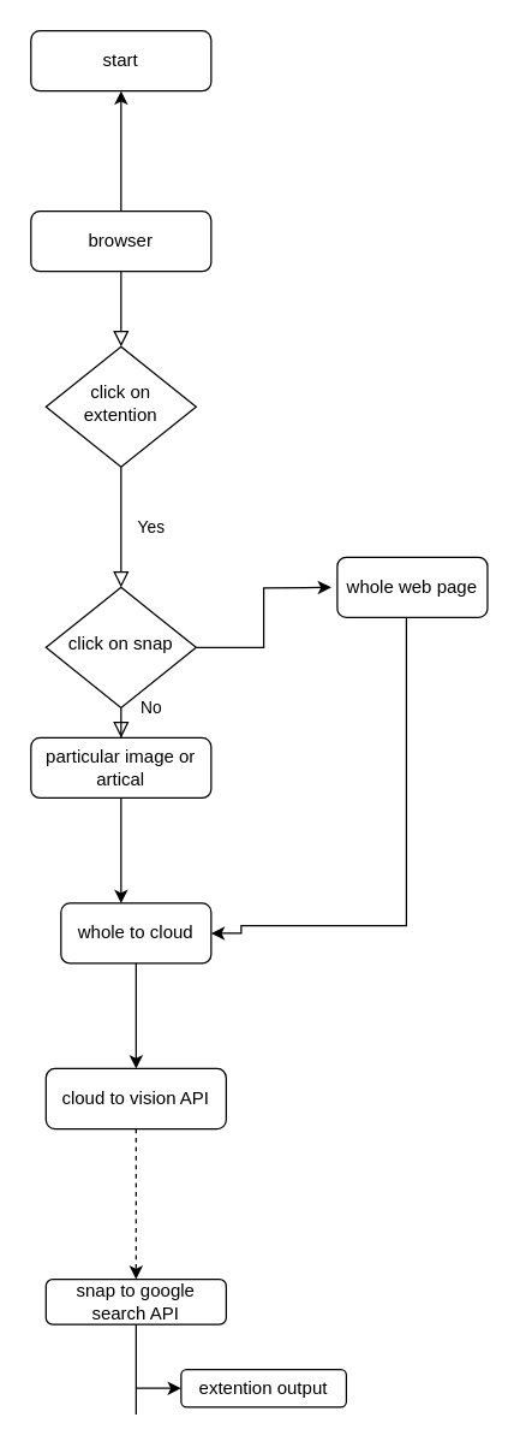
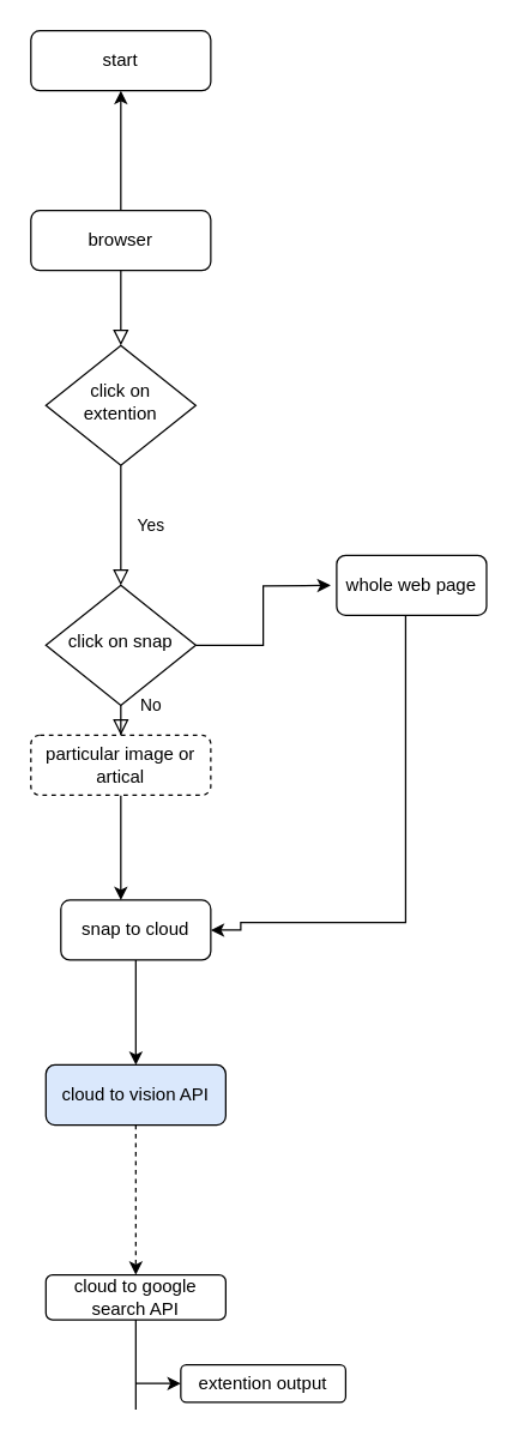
  <mxCell id="0" />
  <mxCell id="1" parent="0" />
  <mxCell id="2" value="" style="rounded=0;html=1;jettySize=auto;orthogonalLoop=1;fontSize=11;endArrow=block;endFill=0;endSize=8;strokeWidth=1;shadow=0;labelBackgroundColor=none;edgeStyle=orthogonalEdgeStyle;" parent="1" source="4" target="6" edge="1"><mxGeometry relative="1" as="geometry" /></mxCell>
  <mxCell id="3" value="" style="edgeStyle=orthogonalEdgeStyle;rounded=0;orthogonalLoop=1;jettySize=auto;html=1;" edge="1" parent="1" source="4" target="20"><mxGeometry relative="1" as="geometry" /></mxCell>
  <mxCell id="4" value="browser" style="rounded=1;whiteSpace=wrap;html=1;fontSize=12;glass=0;strokeWidth=1;shadow=0;" parent="1" vertex="1"><mxGeometry x="20" y="140" width="120" height="40" as="geometry" /></mxCell>
  <mxCell id="5" value="Yes" style="rounded=0;html=1;jettySize=auto;orthogonalLoop=1;fontSize=11;endArrow=block;endFill=0;endSize=8;strokeWidth=1;shadow=0;labelBackgroundColor=none;edgeStyle=orthogonalEdgeStyle;" parent="1" source="6" target="9" edge="1"><mxGeometry y="20" relative="1" as="geometry"><mxPoint as="offset" /></mxGeometry></mxCell>
  <mxCell id="6" value="click on extention" style="rhombus;whiteSpace=wrap;html=1;shadow=0;fontFamily=Helvetica;fontSize=12;align=center;strokeWidth=1;spacing=6;spacingTop=-4;" parent="1" vertex="1"><mxGeometry x="30" y="230" width="100" height="80" as="geometry" /></mxCell>
  <mxCell id="7" value="No" style="rounded=0;html=1;jettySize=auto;orthogonalLoop=1;fontSize=11;endArrow=block;endFill=0;endSize=8;strokeWidth=1;shadow=0;labelBackgroundColor=none;edgeStyle=orthogonalEdgeStyle;" parent="1" source="9" target="11" edge="1"><mxGeometry x="0.333" y="20" relative="1" as="geometry"><mxPoint as="offset" /></mxGeometry></mxCell>
  <mxCell id="8" value="" style="edgeStyle=orthogonalEdgeStyle;rounded=0;orthogonalLoop=1;jettySize=auto;html=1;" edge="1" parent="1" source="9"><mxGeometry relative="1" as="geometry"><mxPoint x="220" y="390" as="targetPoint" /></mxGeometry></mxCell>
  <mxCell id="9" value="click on snap" style="rhombus;whiteSpace=wrap;html=1;shadow=0;fontFamily=Helvetica;fontSize=12;align=center;strokeWidth=1;spacing=6;spacingTop=-4;" parent="1" vertex="1"><mxGeometry x="30" y="390" width="100" height="80" as="geometry" /></mxCell>
  <mxCell id="10" value="" style="edgeStyle=orthogonalEdgeStyle;rounded=0;orthogonalLoop=1;jettySize=auto;html=1;" edge="1" parent="1" source="11" target="15"><mxGeometry relative="1" as="geometry"><Array as="points"><mxPoint x="80" y="590" /><mxPoint x="80" y="590" /></Array></mxGeometry></mxCell>
- <mxCell id="11" value="particular image or artical" style="rounded=1;whiteSpace=wrap;html=1;fontSize=12;glass=0;strokeWidth=1;shadow=0;" parent="1" vertex="1"><mxGeometry x="20" y="490" width="120" height="40" as="geometry" /></mxCell>
+ <mxCell id="11" value="particular image or artical" style="rounded=1;whiteSpace=wrap;html=1;fontSize=12;glass=0;strokeWidth=1;shadow=0;dashed=1;" parent="1" vertex="1"><mxGeometry x="20" y="490" width="120" height="40" as="geometry" /></mxCell>
  <mxCell id="12" value="" style="edgeStyle=orthogonalEdgeStyle;rounded=0;orthogonalLoop=1;jettySize=auto;html=1;entryX=1;entryY=0.5;entryDx=0;entryDy=0;" edge="1" parent="1" source="13" target="15"><mxGeometry relative="1" as="geometry"><mxPoint x="220" y="615" as="targetPoint" /><Array as="points"><mxPoint x="270" y="615" /><mxPoint x="160" y="615" /><mxPoint x="160" y="620" /></Array></mxGeometry></mxCell>
  <mxCell id="13" value="whole web page " style="rounded=1;whiteSpace=wrap;html=1;" vertex="1" parent="1"><mxGeometry x="224" y="370" width="100" height="40" as="geometry" /></mxCell>
  <mxCell id="14" value="" style="edgeStyle=orthogonalEdgeStyle;rounded=0;orthogonalLoop=1;jettySize=auto;html=1;" edge="1" parent="1" source="15" target="17"><mxGeometry relative="1" as="geometry" /></mxCell>
- <mxCell id="15" value="whole to cloud" style="whiteSpace=wrap;html=1;rounded=1;shadow=0;strokeWidth=1;glass=0;" vertex="1" parent="1"><mxGeometry x="40" y="600" width="100" height="40" as="geometry" /></mxCell>
+ <mxCell id="15" value="snap to cloud" style="whiteSpace=wrap;html=1;rounded=1;shadow=0;strokeWidth=1;glass=0;" vertex="1" parent="1"><mxGeometry x="40" y="600" width="100" height="40" as="geometry" /></mxCell>
  <mxCell id="16" value="" style="edgeStyle=orthogonalEdgeStyle;rounded=0;orthogonalLoop=1;jettySize=auto;html=1;dashed=1;" edge="1" parent="1" source="17" target="19"><mxGeometry relative="1" as="geometry" /></mxCell>
- <mxCell id="17" value="cloud to vision API" style="whiteSpace=wrap;html=1;rounded=1;shadow=0;strokeWidth=1;glass=0;" vertex="1" parent="1"><mxGeometry x="30" y="710" width="120" height="40" as="geometry" /></mxCell>
+ <mxCell id="17" value="cloud to vision API" style="whiteSpace=wrap;html=1;rounded=1;shadow=0;strokeWidth=1;glass=0;fillColor=#dae8fc;" vertex="1" parent="1"><mxGeometry x="30" y="710" width="120" height="40" as="geometry" /></mxCell>
  <mxCell id="18" value="" style="edgeStyle=orthogonalEdgeStyle;rounded=0;orthogonalLoop=1;jettySize=auto;html=1;" edge="1" parent="1" source="19" target="21"><mxGeometry relative="1" as="geometry"><Array as="points"><mxPoint x="90" y="940" /><mxPoint x="90" y="940" /></Array></mxGeometry></mxCell>
- <mxCell id="19" value="snap to google search API" style="whiteSpace=wrap;html=1;rounded=1;shadow=0;strokeWidth=1;glass=0;" vertex="1" parent="1"><mxGeometry x="30" y="850" width="120" height="30" as="geometry" /></mxCell>
+ <mxCell id="19" value="cloud to google search API" style="whiteSpace=wrap;html=1;rounded=1;shadow=0;strokeWidth=1;glass=0;" vertex="1" parent="1"><mxGeometry x="30" y="850" width="120" height="30" as="geometry" /></mxCell>
  <mxCell id="20" value="start" style="rounded=1;whiteSpace=wrap;html=1;fontSize=12;glass=0;strokeWidth=1;shadow=0;" vertex="1" parent="1"><mxGeometry x="20" y="20" width="120" height="40" as="geometry" /></mxCell>
  <mxCell id="21" value="extention output" style="whiteSpace=wrap;html=1;rounded=1;shadow=0;strokeWidth=1;glass=0;" vertex="1" parent="1"><mxGeometry x="120" y="910" width="110" height="25" as="geometry" /></mxCell>
